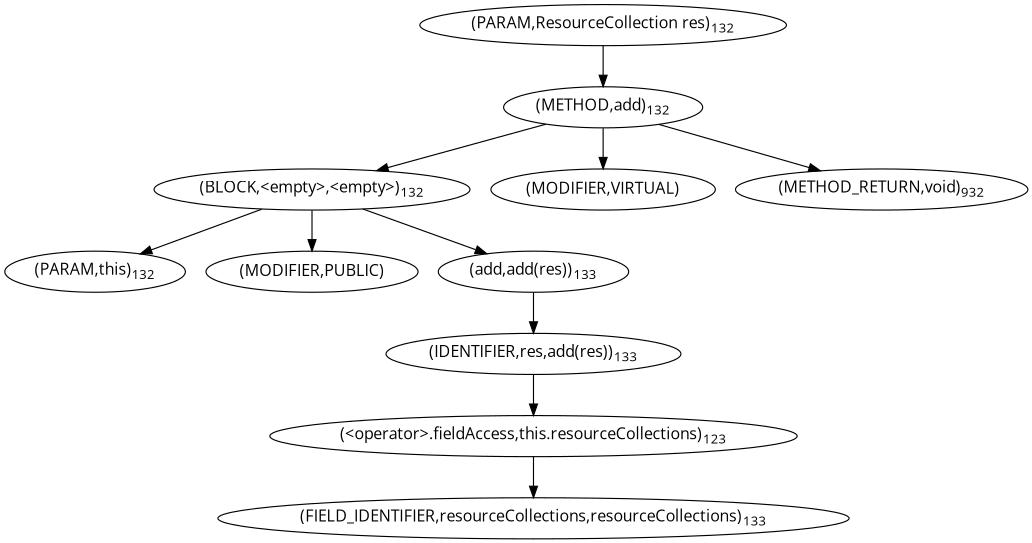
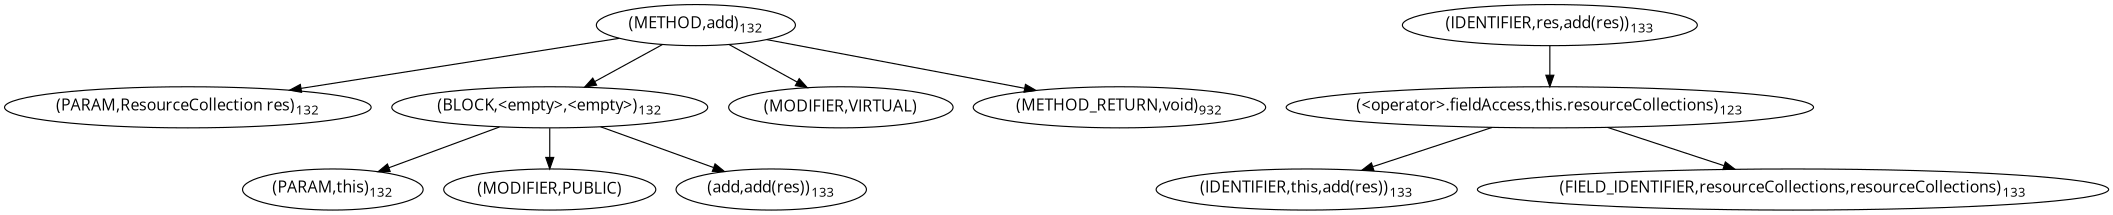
  digraph {
    fontname="Open Sans"
    node [fontname="Open Sans"]
    edge [fontname="Open Sans"]
    n1 [label=<(METHOD,add)<SUB>132</SUB>>]
    n2 [label=<(PARAM,ResourceCollection res)<SUB>132</SUB>>]
    n3 [label=<(BLOCK,&lt;empty&gt;,&lt;empty&gt;)<SUB>132</SUB>>]
    n4 [label=<(MODIFIER,VIRTUAL)>]
    n5 [label=<(METHOD_RETURN,void)<SUB>932</SUB>>]
    n6 [label=<(PARAM,this)<SUB>132</SUB>>]
    n7 [label=<(MODIFIER,PUBLIC)>]
    n8 [label=<(add,add(res))<SUB>133</SUB>>]
    n9 [label=<(IDENTIFIER,res,add(res))<SUB>133</SUB>>]
    n10 [label=<(&lt;operator&gt;.fieldAccess,this.resourceCollections)<SUB>123</SUB>>]
+   n11 [label=<(IDENTIFIER,this,add(res))<SUB>133</SUB>>]
    n12 [label=<(FIELD_IDENTIFIER,resourceCollections,resourceCollections)<SUB>133</SUB>>]
-   n2 -> n1
+   n1 -> n2
    n1 -> n3
    n1 -> n4
    n1 -> n5
    n3 -> n6
    n3 -> n7
    n3 -> n8
-   n8 -> n9
    n9 -> n10
+   n10 -> n11
    n10 -> n12
  }
